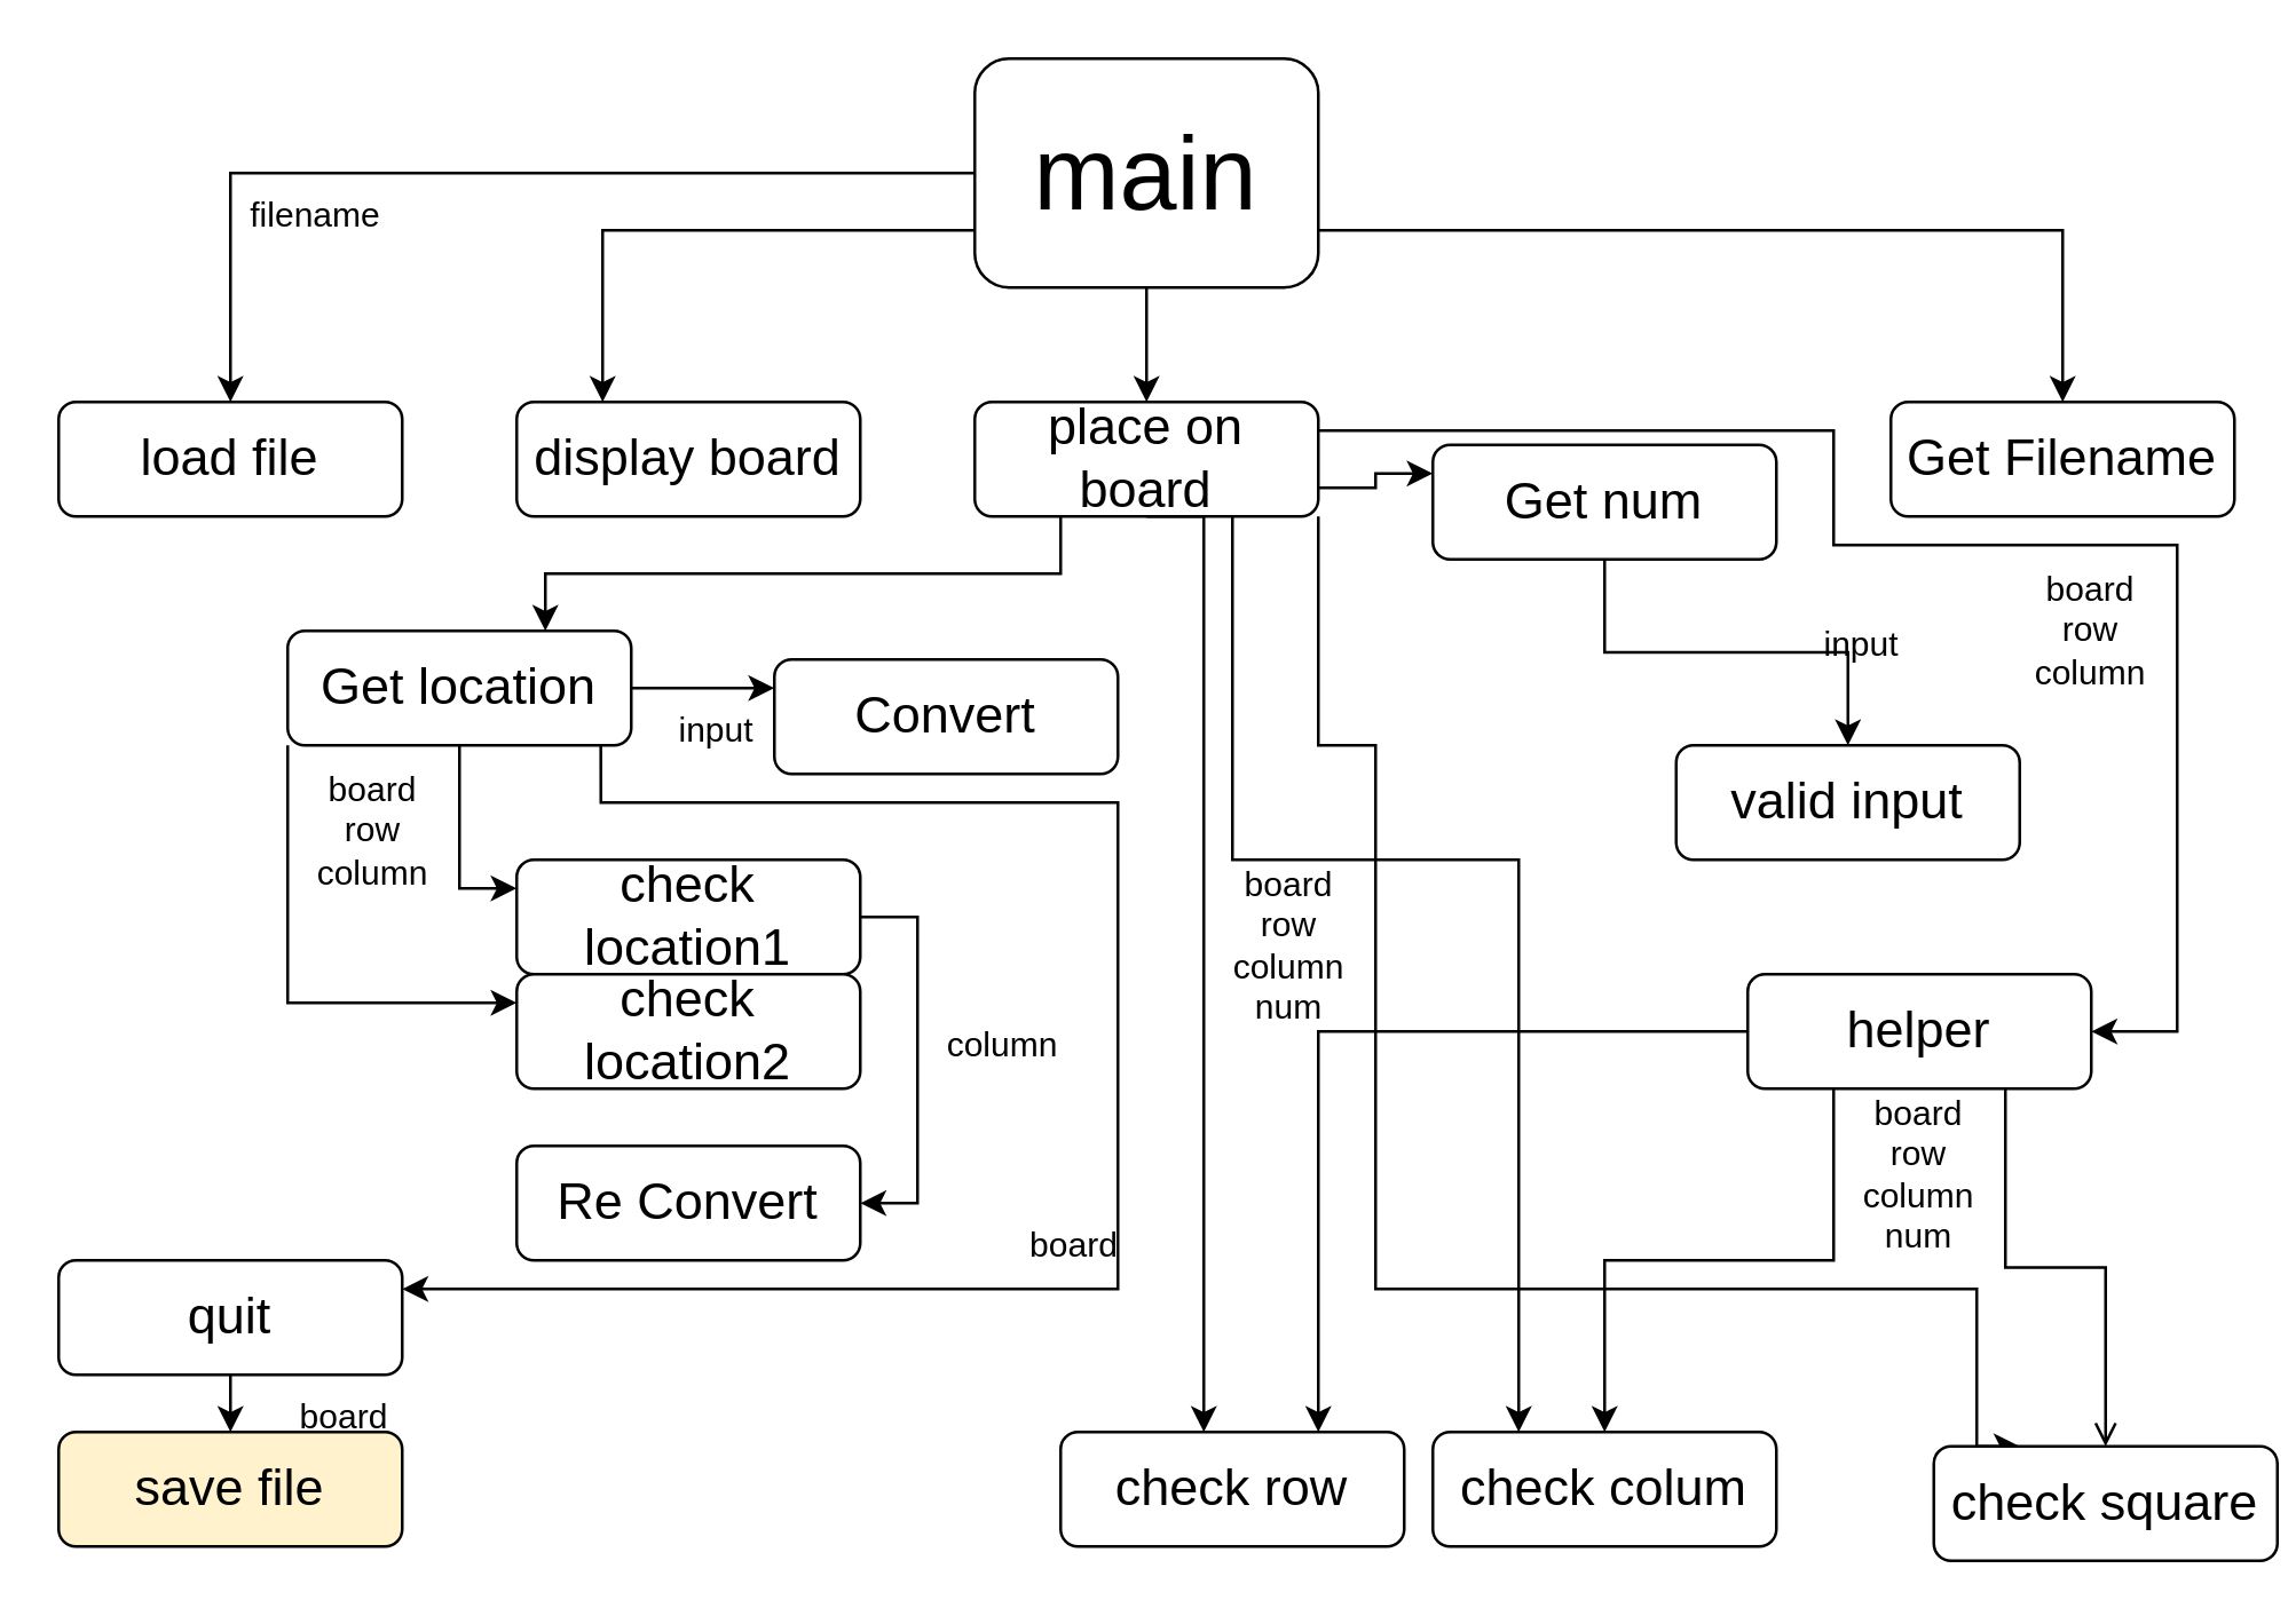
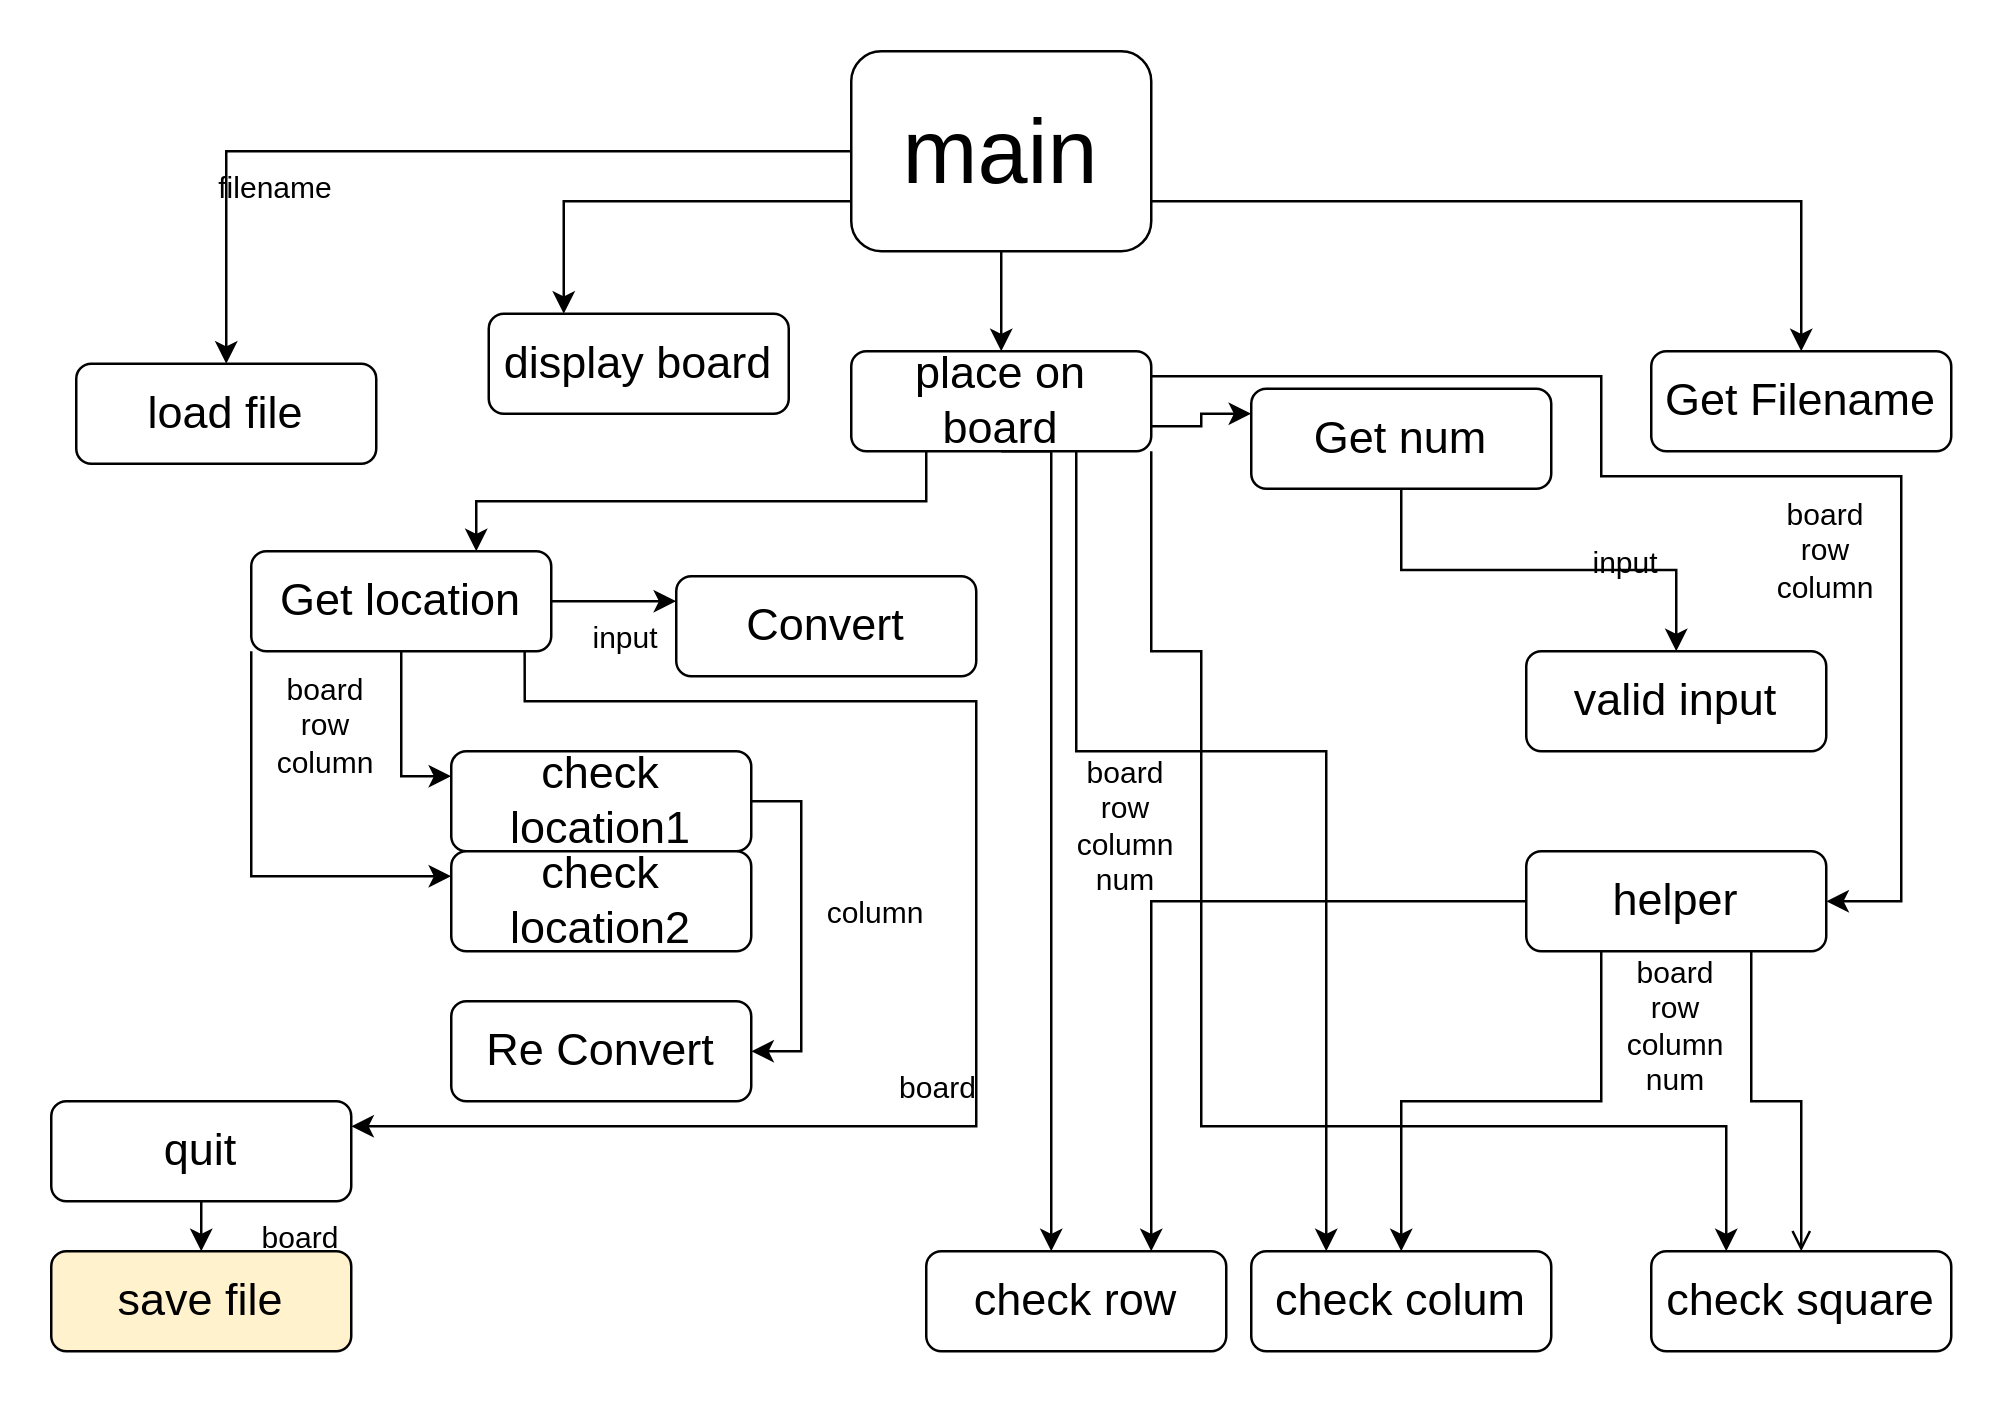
  <mxCell id="0" />
  <mxCell id="1" parent="0" />
  <mxCell id="2" style="edgeStyle=orthogonalEdgeStyle;rounded=0;orthogonalLoop=1;jettySize=auto;html=1;exitX=0;exitY=0.75;exitDx=0;exitDy=0;entryX=0.25;entryY=0;entryDx=0;entryDy=0;" parent="1" source="6" target="18" edge="1"><mxGeometry relative="1" as="geometry" /></mxCell>
  <mxCell id="3" style="edgeStyle=orthogonalEdgeStyle;rounded=0;orthogonalLoop=1;jettySize=auto;html=1;exitX=0.5;exitY=1;exitDx=0;exitDy=0;entryX=0.5;entryY=0;entryDx=0;entryDy=0;" parent="1" source="6" target="24" edge="1"><mxGeometry relative="1" as="geometry" /></mxCell>
  <mxCell id="4" style="edgeStyle=orthogonalEdgeStyle;rounded=0;orthogonalLoop=1;jettySize=auto;html=1;exitX=1;exitY=0.75;exitDx=0;exitDy=0;entryX=0.5;entryY=0;entryDx=0;entryDy=0;" parent="1" source="6" target="7" edge="1"><mxGeometry relative="1" as="geometry" /></mxCell>
  <mxCell id="5" style="edgeStyle=orthogonalEdgeStyle;rounded=0;orthogonalLoop=1;jettySize=auto;html=1;exitX=0;exitY=0.5;exitDx=0;exitDy=0;" edge="1" parent="1" source="6" target="14"><mxGeometry relative="1" as="geometry" /></mxCell>
  <mxCell id="6" value="&lt;font style=&quot;font-size: 36px;&quot;&gt;main&lt;/font&gt;" style="rounded=1;whiteSpace=wrap;html=1;" parent="1" vertex="1"><mxGeometry x="340" width="120" height="80" as="geometry" y="20" /></mxCell>
  <mxCell id="7" value="&lt;font style=&quot;font-size: 18px;&quot;&gt;Get Filename&lt;/font&gt;" style="rounded=1;whiteSpace=wrap;html=1;" parent="1" vertex="1"><mxGeometry x="660" y="140" width="120" height="40" as="geometry" /></mxCell>
  <mxCell id="8" style="edgeStyle=orthogonalEdgeStyle;rounded=0;orthogonalLoop=1;jettySize=auto;html=1;exitX=0.5;exitY=1;exitDx=0;exitDy=0;entryX=0;entryY=0.25;entryDx=0;entryDy=0;" parent="1" source="11" target="30" edge="1"><mxGeometry relative="1" as="geometry" /></mxCell>
  <mxCell id="9" style="edgeStyle=orthogonalEdgeStyle;rounded=0;orthogonalLoop=1;jettySize=auto;html=1;exitX=0;exitY=1;exitDx=0;exitDy=0;entryX=0;entryY=0.25;entryDx=0;entryDy=0;" parent="1" source="11" target="31" edge="1"><mxGeometry relative="1" as="geometry" /></mxCell>
  <mxCell id="10" style="edgeStyle=orthogonalEdgeStyle;rounded=0;orthogonalLoop=1;jettySize=auto;html=1;exitX=1;exitY=0.5;exitDx=0;exitDy=0;entryX=0;entryY=0.25;entryDx=0;entryDy=0;" parent="1" source="11" target="41" edge="1"><mxGeometry relative="1" as="geometry" /></mxCell>
  <mxCell id="11" value="&lt;font style=&quot;font-size: 18px;&quot;&gt;Get location&lt;/font&gt;" style="rounded=1;whiteSpace=wrap;html=1;" parent="1" vertex="1"><mxGeometry x="100" y="220" width="120" height="40" as="geometry" /></mxCell>
  <mxCell id="12" style="edgeStyle=orthogonalEdgeStyle;rounded=0;orthogonalLoop=1;jettySize=auto;html=1;exitX=0.5;exitY=1;exitDx=0;exitDy=0;entryX=0.5;entryY=0;entryDx=0;entryDy=0;" parent="1" source="13" target="33" edge="1"><mxGeometry relative="1" as="geometry" /></mxCell>
  <mxCell id="13" value="&lt;font style=&quot;font-size: 18px;&quot;&gt;Get num&lt;/font&gt;" style="rounded=1;whiteSpace=wrap;html=1;" parent="1" vertex="1"><mxGeometry x="500" y="155" width="120" height="40" as="geometry" /></mxCell>
- <mxCell id="14" value="&lt;font style=&quot;font-size: 18px;&quot;&gt;load file&lt;/font&gt;" style="rounded=1;whiteSpace=wrap;html=1;" parent="1" vertex="1"><mxGeometry x="20" y="140" width="120" height="40" as="geometry" /></mxCell>
+ <mxCell id="14" value="&lt;font style=&quot;font-size: 18px;&quot;&gt;load file&lt;/font&gt;" style="rounded=1;whiteSpace=wrap;html=1;" parent="1" vertex="1"><mxGeometry x="30" y="145" width="120" height="40" as="geometry" /></mxCell>
  <mxCell id="15" value="&lt;span style=&quot;font-size: 18px;&quot;&gt;save file&lt;/span&gt;" style="rounded=1;whiteSpace=wrap;html=1;fillColor=#fff2cc;" parent="1" vertex="1"><mxGeometry x="20" y="500" width="120" height="40" as="geometry" /></mxCell>
  <mxCell id="16" style="edgeStyle=orthogonalEdgeStyle;rounded=0;orthogonalLoop=1;jettySize=auto;html=1;exitX=0.5;exitY=1;exitDx=0;exitDy=0;entryX=0.5;entryY=0;entryDx=0;entryDy=0;" edge="1" parent="1" source="17" target="15"><mxGeometry relative="1" as="geometry" /></mxCell>
  <mxCell id="17" value="&lt;font style=&quot;font-size: 18px;&quot;&gt;quit&lt;/font&gt;" style="rounded=1;whiteSpace=wrap;html=1;" parent="1" vertex="1"><mxGeometry x="20" y="440" width="120" height="40" as="geometry" /></mxCell>
- <mxCell id="18" value="&lt;span style=&quot;font-size: 18px;&quot;&gt;display board&lt;/span&gt;" style="rounded=1;whiteSpace=wrap;html=1;" parent="1" vertex="1"><mxGeometry x="180" y="140" width="120" height="40" as="geometry" /></mxCell>
+ <mxCell id="18" value="&lt;span style=&quot;font-size: 18px;&quot;&gt;display board&lt;/span&gt;" style="rounded=1;whiteSpace=wrap;html=1;" parent="1" vertex="1"><mxGeometry x="195" y="125" width="120" height="40" as="geometry" /></mxCell>
  <mxCell id="19" style="edgeStyle=orthogonalEdgeStyle;rounded=0;orthogonalLoop=1;jettySize=auto;html=1;exitX=0.25;exitY=1;exitDx=0;exitDy=0;entryX=0.75;entryY=0;entryDx=0;entryDy=0;" parent="1" source="24" target="11" edge="1"><mxGeometry relative="1" as="geometry" /></mxCell>
  <mxCell id="20" style="edgeStyle=orthogonalEdgeStyle;rounded=0;orthogonalLoop=1;jettySize=auto;html=1;exitX=1;exitY=0.75;exitDx=0;exitDy=0;entryX=0;entryY=0.25;entryDx=0;entryDy=0;" parent="1" source="24" target="13" edge="1"><mxGeometry relative="1" as="geometry" /></mxCell>
  <mxCell id="21" style="edgeStyle=orthogonalEdgeStyle;rounded=0;orthogonalLoop=1;jettySize=auto;html=1;exitX=0.5;exitY=1;exitDx=0;exitDy=0;" parent="1" source="24" target="25" edge="1"><mxGeometry relative="1" as="geometry"><Array as="points"><mxPoint x="420" y="180" /></Array></mxGeometry></mxCell>
  <mxCell id="22" style="edgeStyle=orthogonalEdgeStyle;rounded=0;orthogonalLoop=1;jettySize=auto;html=1;exitX=0.75;exitY=1;exitDx=0;exitDy=0;entryX=0.25;entryY=0;entryDx=0;entryDy=0;" parent="1" source="24" target="26" edge="1"><mxGeometry relative="1" as="geometry"><Array as="points"><mxPoint x="430" y="300" /><mxPoint x="530" y="300" /></Array></mxGeometry></mxCell>
  <mxCell id="23" style="edgeStyle=orthogonalEdgeStyle;rounded=0;orthogonalLoop=1;jettySize=auto;html=1;exitX=1;exitY=1;exitDx=0;exitDy=0;entryX=0.25;entryY=0;entryDx=0;entryDy=0;movable=1;resizable=1;rotatable=1;deletable=1;editable=1;locked=0;connectable=1;" parent="1" source="24" target="27" edge="1"><mxGeometry relative="1" as="geometry"><Array as="points"><mxPoint x="460" y="260" /><mxPoint x="480" y="260" /><mxPoint x="480" y="450" /><mxPoint x="690" y="450" /></Array></mxGeometry></mxCell>
  <mxCell id="24" value="&lt;span style=&quot;font-size: 18px;&quot;&gt;place on board&lt;/span&gt;" style="rounded=1;whiteSpace=wrap;html=1;" parent="1" vertex="1"><mxGeometry x="340" y="140" width="120" height="40" as="geometry" /></mxCell>
  <mxCell id="25" value="&lt;span style=&quot;font-size: 18px;&quot;&gt;check row&lt;/span&gt;" style="rounded=1;whiteSpace=wrap;html=1;" parent="1" vertex="1"><mxGeometry x="370" y="500" width="120" height="40" as="geometry" /></mxCell>
  <mxCell id="26" value="&lt;span style=&quot;font-size: 18px;&quot;&gt;check colum&lt;/span&gt;" style="rounded=1;whiteSpace=wrap;html=1;" parent="1" vertex="1"><mxGeometry x="500" y="500" width="120" height="40" as="geometry" /></mxCell>
- <mxCell id="27" value="&lt;span style=&quot;font-size: 18px;&quot;&gt;check square&lt;/span&gt;" style="rounded=1;whiteSpace=wrap;html=1;" parent="1" vertex="1"><mxGeometry x="675" y="505" width="120" height="40" as="geometry" /></mxCell>
+ <mxCell id="27" value="&lt;span style=&quot;font-size: 18px;&quot;&gt;check square&lt;/span&gt;" style="rounded=1;whiteSpace=wrap;html=1;" parent="1" vertex="1"><mxGeometry x="660" y="500" width="120" height="40" as="geometry" /></mxCell>
  <mxCell id="28" style="edgeStyle=orthogonalEdgeStyle;rounded=0;orthogonalLoop=1;jettySize=auto;html=1;exitX=0.828;exitY=1.008;exitDx=0;exitDy=0;entryX=1;entryY=0.25;entryDx=0;entryDy=0;exitPerimeter=0;" parent="1" target="17" edge="1"><mxGeometry relative="1" as="geometry"><mxPoint x="209.36" y="260.32" as="sourcePoint" /><mxPoint x="90" y="500" as="targetPoint" /><Array as="points"><mxPoint x="209" y="280" /><mxPoint x="390" y="280" /><mxPoint x="390" y="450" /></Array></mxGeometry></mxCell>
  <mxCell id="29" style="edgeStyle=orthogonalEdgeStyle;rounded=0;orthogonalLoop=1;jettySize=auto;html=1;exitX=1;exitY=0.5;exitDx=0;exitDy=0;entryX=1;entryY=0.5;entryDx=0;entryDy=0;" parent="1" source="30" target="48" edge="1"><mxGeometry relative="1" as="geometry" /></mxCell>
  <mxCell id="30" value="&lt;span style=&quot;font-size: 18px;&quot;&gt;check location1&lt;/span&gt;" style="rounded=1;whiteSpace=wrap;html=1;" parent="1" vertex="1"><mxGeometry x="180" y="300" width="120" height="40" as="geometry" /></mxCell>
  <mxCell id="31" value="&lt;span style=&quot;font-size: 18px;&quot;&gt;check location2&lt;/span&gt;" style="rounded=1;whiteSpace=wrap;html=1;" parent="1" vertex="1"><mxGeometry x="180" y="340" width="120" height="40" as="geometry" /></mxCell>
  <mxCell id="32" style="edgeStyle=orthogonalEdgeStyle;rounded=0;orthogonalLoop=1;jettySize=auto;html=1;entryX=1;entryY=0.5;entryDx=0;entryDy=0;exitX=1;exitY=0.25;exitDx=0;exitDy=0;" parent="1" source="24" target="37" edge="1"><mxGeometry relative="1" as="geometry"><mxPoint x="490" y="130" as="sourcePoint" /><Array as="points"><mxPoint x="640" y="150" /><mxPoint x="640" y="190" /><mxPoint x="760" y="190" /><mxPoint x="760" y="360" /></Array></mxGeometry></mxCell>
- <mxCell id="33" value="&lt;span style=&quot;font-size: 18px;&quot;&gt;valid input&lt;/span&gt;" style="rounded=1;whiteSpace=wrap;html=1;" parent="1" vertex="1"><mxGeometry x="585" y="260" width="120" height="40" as="geometry" /></mxCell>
+ <mxCell id="33" value="&lt;span style=&quot;font-size: 18px;&quot;&gt;valid input&lt;/span&gt;" style="rounded=1;whiteSpace=wrap;html=1;" parent="1" vertex="1"><mxGeometry x="610" y="260" width="120" height="40" as="geometry" /></mxCell>
  <mxCell id="34" style="edgeStyle=orthogonalEdgeStyle;rounded=0;orthogonalLoop=1;jettySize=auto;html=1;exitX=0;exitY=0.5;exitDx=0;exitDy=0;entryX=0.75;entryY=0;entryDx=0;entryDy=0;" parent="1" source="37" target="25" edge="1"><mxGeometry relative="1" as="geometry" /></mxCell>
  <mxCell id="35" style="edgeStyle=orthogonalEdgeStyle;rounded=0;orthogonalLoop=1;jettySize=auto;html=1;exitX=0.25;exitY=1;exitDx=0;exitDy=0;entryX=0.5;entryY=0;entryDx=0;entryDy=0;" parent="1" source="37" target="26" edge="1"><mxGeometry relative="1" as="geometry"><mxPoint x="530" y="500" as="targetPoint" /></mxGeometry></mxCell>
  <mxCell id="36" style="edgeStyle=orthogonalEdgeStyle;rounded=0;orthogonalLoop=1;jettySize=auto;html=1;exitX=0.75;exitY=1;exitDx=0;exitDy=0;entryX=0.5;entryY=0;entryDx=0;entryDy=0;endArrow=open;" parent="1" source="37" target="27" edge="1"><mxGeometry relative="1" as="geometry" /></mxCell>
  <mxCell id="37" value="&lt;span style=&quot;font-size: 18px;&quot;&gt;helper&lt;/span&gt;" style="rounded=1;whiteSpace=wrap;html=1;" parent="1" vertex="1"><mxGeometry x="610" y="340" width="120" height="40" as="geometry" /></mxCell>
  <mxCell id="38" value="filename" style="text;html=1;strokeColor=none;fillColor=none;align=center;verticalAlign=middle;whiteSpace=wrap;rounded=0;" parent="1" vertex="1"><mxGeometry x="80" y="60" width="60" height="30" as="geometry" /></mxCell>
  <mxCell id="39" value="input" style="text;html=1;strokeColor=none;fillColor=none;align=center;verticalAlign=middle;whiteSpace=wrap;rounded=0;rotation=0;" parent="1" vertex="1"><mxGeometry x="620" y="210" width="60" height="30" as="geometry" /></mxCell>
  <mxCell id="40" value="board" style="text;html=1;strokeColor=none;fillColor=none;align=center;verticalAlign=middle;whiteSpace=wrap;rounded=0;rotation=0;" parent="1" vertex="1"><mxGeometry x="90" y="480" width="60" height="30" as="geometry" /></mxCell>
  <mxCell id="41" value="&lt;font style=&quot;font-size: 18px;&quot;&gt;Convert&lt;br&gt;&lt;/font&gt;" style="rounded=1;whiteSpace=wrap;html=1;" parent="1" vertex="1"><mxGeometry x="270" y="230" width="120" height="40" as="geometry" /></mxCell>
  <mxCell id="42" value="input" style="text;html=1;strokeColor=none;fillColor=none;align=center;verticalAlign=middle;whiteSpace=wrap;rounded=0;rotation=0;" parent="1" vertex="1"><mxGeometry x="220" y="240" width="60" height="30" as="geometry" /></mxCell>
  <mxCell id="43" value="board&lt;br&gt;row&lt;br&gt;column" style="text;html=1;strokeColor=none;fillColor=none;align=center;verticalAlign=middle;whiteSpace=wrap;rounded=0;rotation=0;" parent="1" vertex="1"><mxGeometry x="100" y="260" width="60" height="60" as="geometry" /></mxCell>
  <mxCell id="44" value="board&lt;br&gt;row&lt;br&gt;column&lt;br&gt;num" style="text;html=1;strokeColor=none;fillColor=none;align=center;verticalAlign=middle;whiteSpace=wrap;rounded=0;rotation=0;" parent="1" vertex="1"><mxGeometry x="640" y="380" width="60" height="60" as="geometry" /></mxCell>
  <mxCell id="45" value="board&lt;br&gt;row&lt;br&gt;column&lt;br&gt;num" style="text;html=1;strokeColor=none;fillColor=none;align=center;verticalAlign=middle;whiteSpace=wrap;rounded=0;rotation=0;" parent="1" vertex="1"><mxGeometry x="420" y="300" width="60" height="60" as="geometry" /></mxCell>
  <mxCell id="46" value="board&lt;br&gt;row&lt;br&gt;column" style="text;html=1;strokeColor=none;fillColor=none;align=center;verticalAlign=middle;whiteSpace=wrap;rounded=0;rotation=0;" parent="1" vertex="1"><mxGeometry x="700" y="190" width="60" height="60" as="geometry" /></mxCell>
  <mxCell id="47" value="board" style="text;html=1;strokeColor=none;fillColor=none;align=center;verticalAlign=middle;whiteSpace=wrap;rounded=0;rotation=0;" parent="1" vertex="1"><mxGeometry x="345" y="420" width="60" height="30" as="geometry" /></mxCell>
  <mxCell id="48" value="&lt;font style=&quot;font-size: 18px;&quot;&gt;Re Convert&lt;br&gt;&lt;/font&gt;" style="rounded=1;whiteSpace=wrap;html=1;" parent="1" vertex="1"><mxGeometry x="180" y="400" width="120" height="40" as="geometry" /></mxCell>
  <mxCell id="49" value="column" style="text;html=1;strokeColor=none;fillColor=none;align=center;verticalAlign=middle;whiteSpace=wrap;rounded=0;rotation=0;" parent="1" vertex="1"><mxGeometry x="320" y="350" width="60" height="30" as="geometry" /></mxCell>
